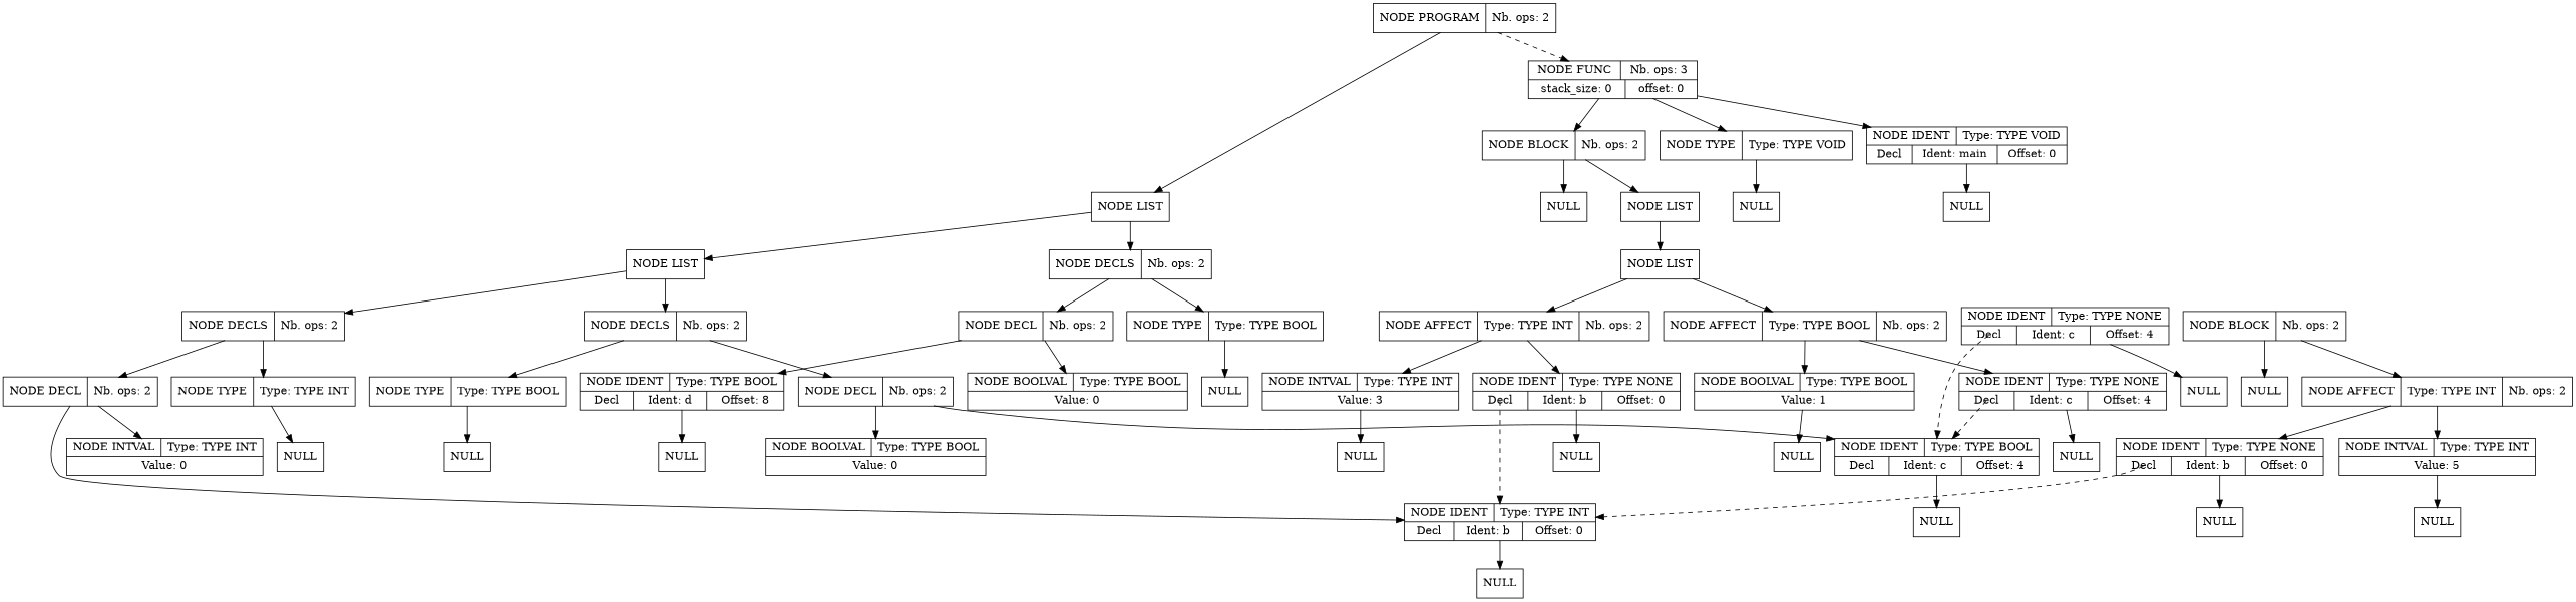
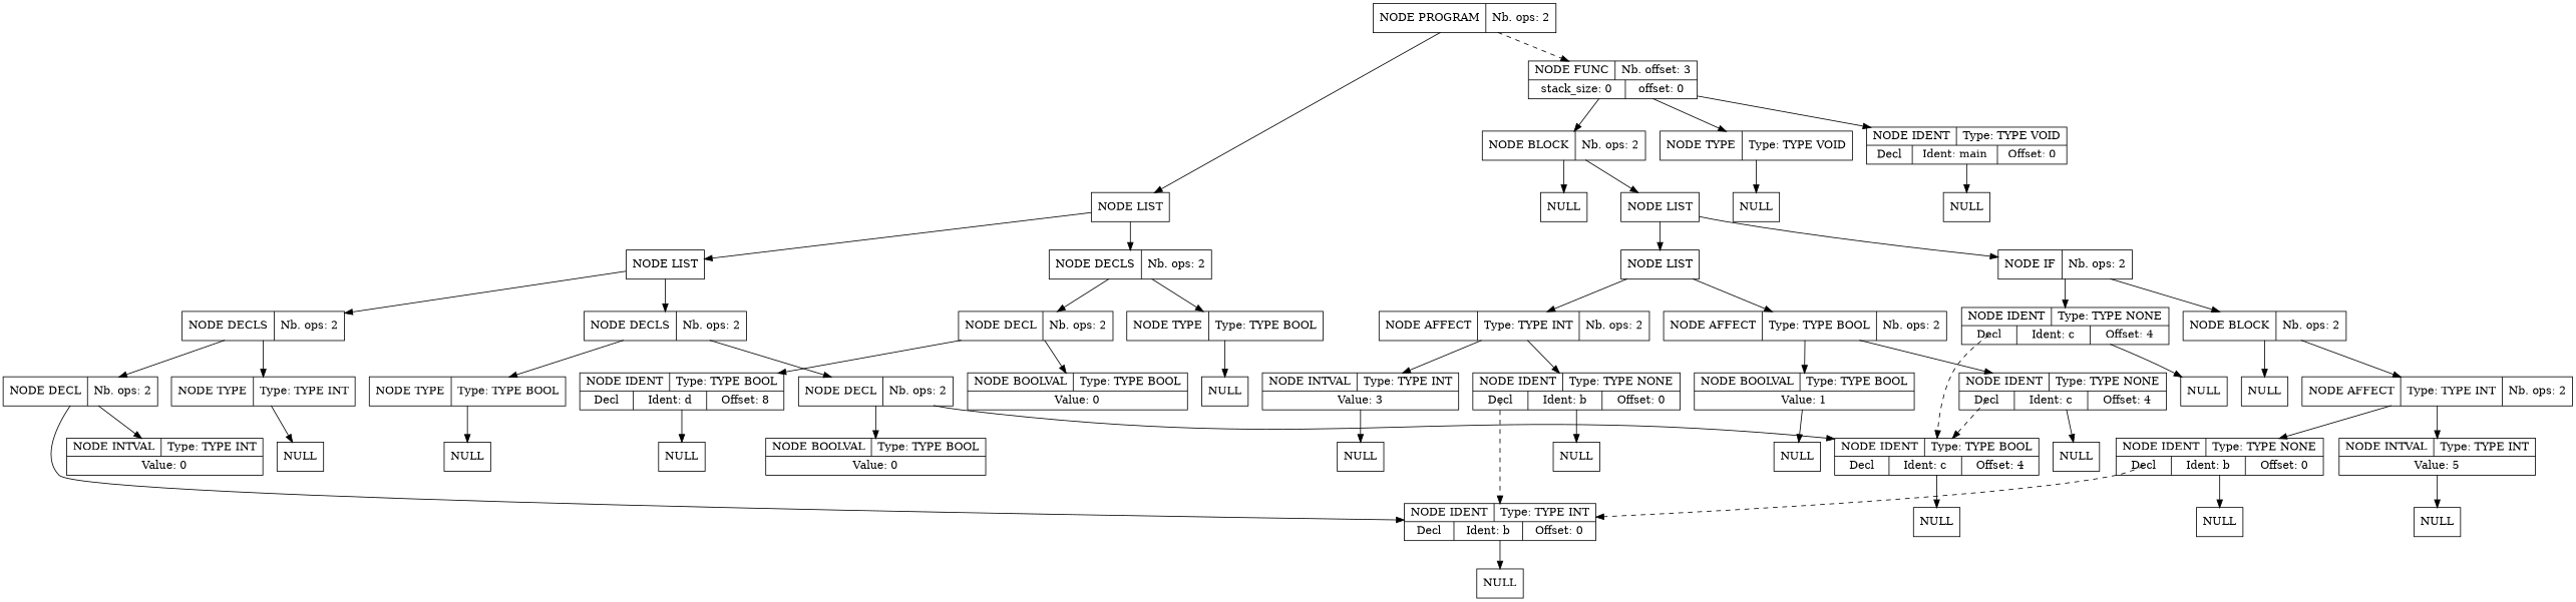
  digraph {
    node [shape=record]
    edge [tailclip=true]
    n1 [label="{{NODE PROGRAM|Nb. ops: 2}}"]
    n2 [label="{{NODE LIST}}"]
-   n3 [label="{{NODE FUNC|Nb. ops: 3}|{stack_size: 0|offset: 0}}"]
+   n3 [label="{{NODE FUNC|Nb. offset: 3}|{stack_size: 0|offset: 0}}"]
    n4 [label="{{NODE LIST}}"]
    n5 [label="{{NODE DECLS|Nb. ops: 2}}"]
    n6 [label="{{NODE TYPE|Type: TYPE VOID}}"]
    n7 [label="{{NODE IDENT|Type: TYPE VOID}|{<decl>Decl      |Ident: main|Offset: 0}}"]
    n8 [label="{{NODE BLOCK|Nb. ops: 2}}"]
    n9 [label="{{NODE DECLS|Nb. ops: 2}}"]
    n10 [label="{{NODE DECLS|Nb. ops: 2}}"]
    n11 [label="{{NODE TYPE|Type: TYPE BOOL}}"]
    n12 [label="{{NODE DECL|Nb. ops: 2}}"]
    n13 [label="{{NODE TYPE|Type: TYPE INT}}"]
    n14 [label="{{NODE DECL|Nb. ops: 2}}"]
    n15 [label="{{NODE TYPE|Type: TYPE BOOL}}"]
    n16 [label="{{NODE DECL|Nb. ops: 2}}"]
    n17 [label="{{NULL}}"]
    n18 [label="{{NODE IDENT|Type: TYPE INT}|{<decl>Decl      |Ident: b|Offset: 0}}"]
    n19 [label="{{NODE INTVAL|Type: TYPE INT}|{Value: 0}}"]
    n20 [label="{{NULL}}"]
    n21 [label="{{NULL}}"]
    n22 [label="{{NODE IDENT|Type: TYPE BOOL}|{<decl>Decl      |Ident: c|Offset: 4}}"]
    n23 [label="{{NODE BOOLVAL|Type: TYPE BOOL}|{Value: 0}}"]
    n24 [label="{{NULL}}"]
    n25 [label="{{NULL}}"]
    n26 [label="{{NODE IDENT|Type: TYPE BOOL}|{<decl>Decl      |Ident: d|Offset: 8}}"]
    n27 [label="{{NODE BOOLVAL|Type: TYPE BOOL}|{Value: 0}}"]
    n28 [label="{{NULL}}"]
    n29 [label="{{NULL}}"]
    n30 [label="{{NULL}}"]
    n31 [label="{{NULL}}"]
    n32 [label="{{NODE LIST}}"]
    n33 [label="{{NODE LIST}}"]
+   n34 [label="{{NODE IF|Nb. ops: 2}}"]
    n35 [label="{{NODE AFFECT|Type: TYPE INT|Nb. ops: 2}}"]
    n36 [label="{{NODE AFFECT|Type: TYPE BOOL|Nb. ops: 2}}"]
    n37 [label="{{NODE IDENT|Type: TYPE NONE}|{<decl>Decl      |Ident: c|Offset: 4}}"]
    n38 [label="{{NODE BLOCK|Nb. ops: 2}}"]
    n39 [label="{{NODE IDENT|Type: TYPE NONE}|{<decl>Decl      |Ident: b|Offset: 0}}"]
    n40 [label="{{NODE INTVAL|Type: TYPE INT}|{Value: 3}}"]
    n41 [label="{{NODE IDENT|Type: TYPE NONE}|{<decl>Decl      |Ident: c|Offset: 4}}"]
    n42 [label="{{NODE BOOLVAL|Type: TYPE BOOL}|{Value: 1}}"]
    n43 [label="{{NULL}}"]
    n44 [label="{{NULL}}"]
    n45 [label="{{NULL}}"]
    n46 [label="{{NULL}}"]
    n47 [label="{{NULL}}"]
    n48 [label="{{NULL}}"]
    n49 [label="{{NODE AFFECT|Type: TYPE INT|Nb. ops: 2}}"]
    n50 [label="{{NODE IDENT|Type: TYPE NONE}|{<decl>Decl      |Ident: b|Offset: 0}}"]
    n51 [label="{{NODE INTVAL|Type: TYPE INT}|{Value: 5}}"]
    n52 [label="{{NULL}}"]
    n53 [label="{{NULL}}"]
    n1 -> n2
    n1 -> n3 [style=dashed]
    n2 -> n4
    n2 -> n5
    n3 -> n6
    n3 -> n7
    n3 -> n8
    n4 -> n9
    n4 -> n10
    n5 -> n11
    n5 -> n12
    n6 -> n29
    n7 -> n30
    n8 -> n31
    n8 -> n32
    n9 -> n13
    n9 -> n14
    n10 -> n15
    n10 -> n16
    n11 -> n25
    n12 -> n26
    n12 -> n27
    n13 -> n17
    n14 -> n18
    n14 -> n19
    n15 -> n21
    n16 -> n22
    n16 -> n23
    n18 -> n20
    n22 -> n24
    n26 -> n28
    n32 -> n33
+   n32 -> n34
    n33 -> n35
    n33 -> n36
+   n34 -> n37
+   n34 -> n38
    n35 -> n39
    n35 -> n40
    n36 -> n41
    n36 -> n42
    n37 -> n22 [style=dashed tailclip=false tailport="decl:c"]
    n37 -> n47
    n38 -> n48
    n38 -> n49
    n39 -> n18 [style=dashed tailclip=false tailport="decl:c"]
    n39 -> n43
    n40 -> n44
    n41 -> n22 [style=dashed tailclip=false tailport="decl:c"]
    n41 -> n45
    n42 -> n46
    n49 -> n50
    n49 -> n51
    n50 -> n18 [style=dashed tailclip=false tailport="decl:c"]
    n50 -> n52
    n51 -> n53
  }
